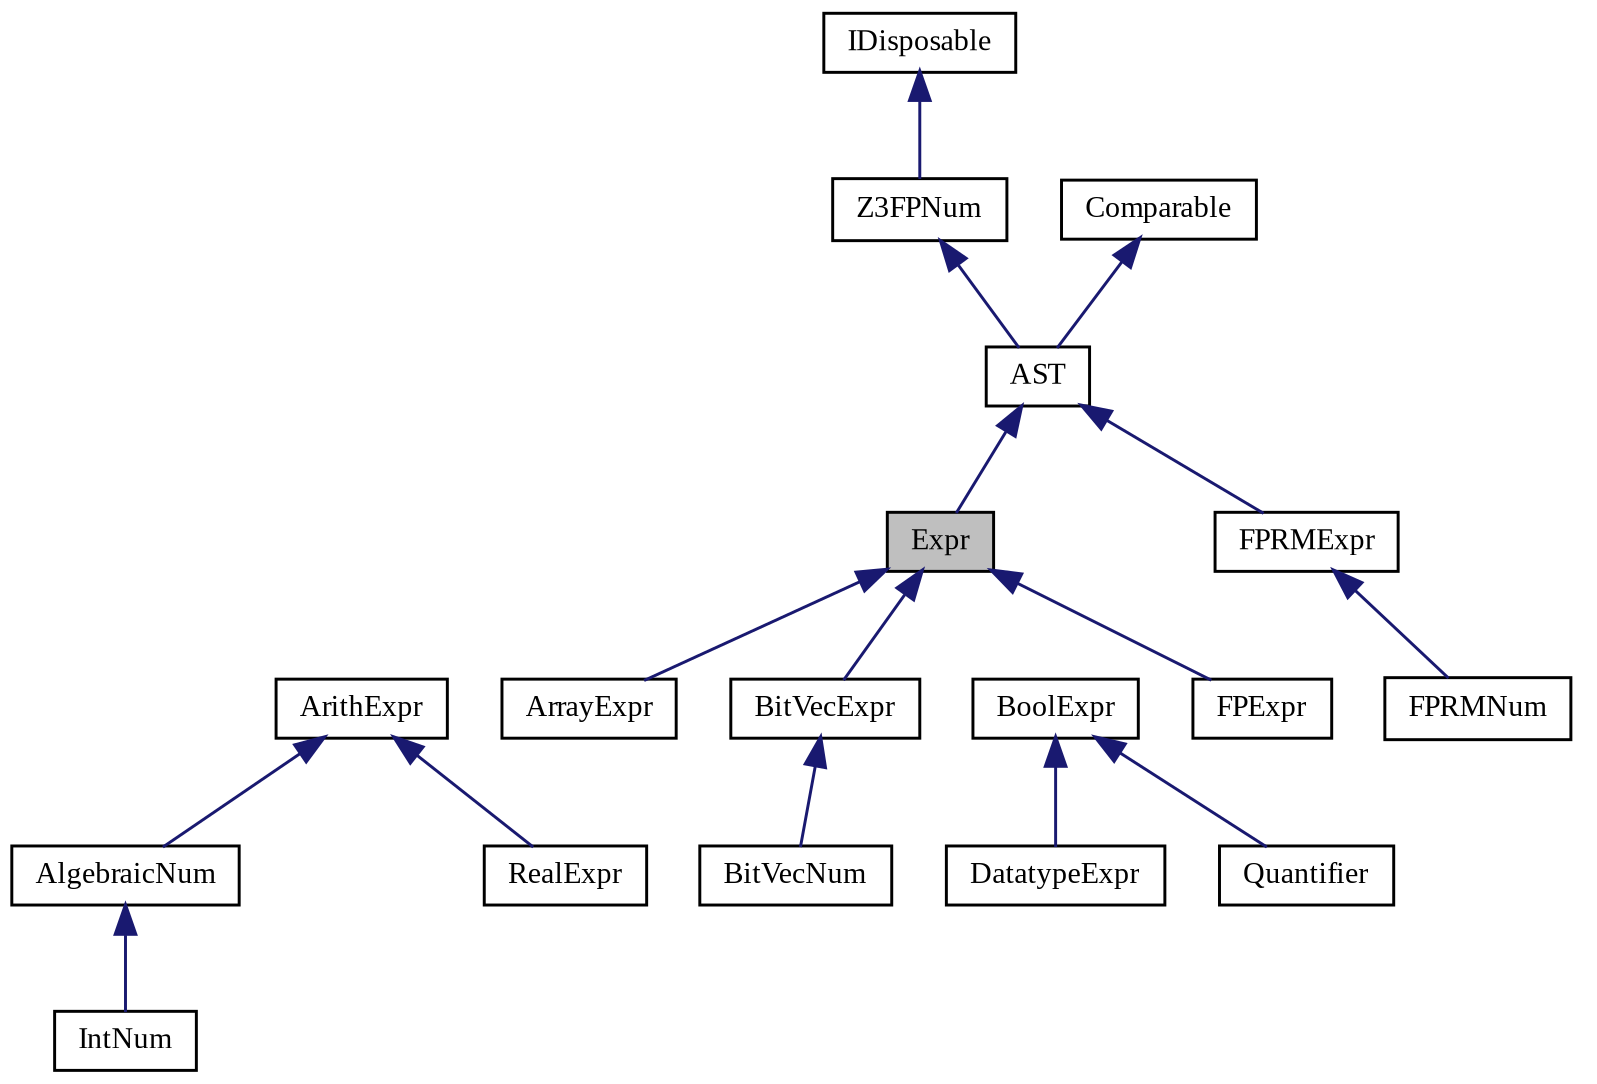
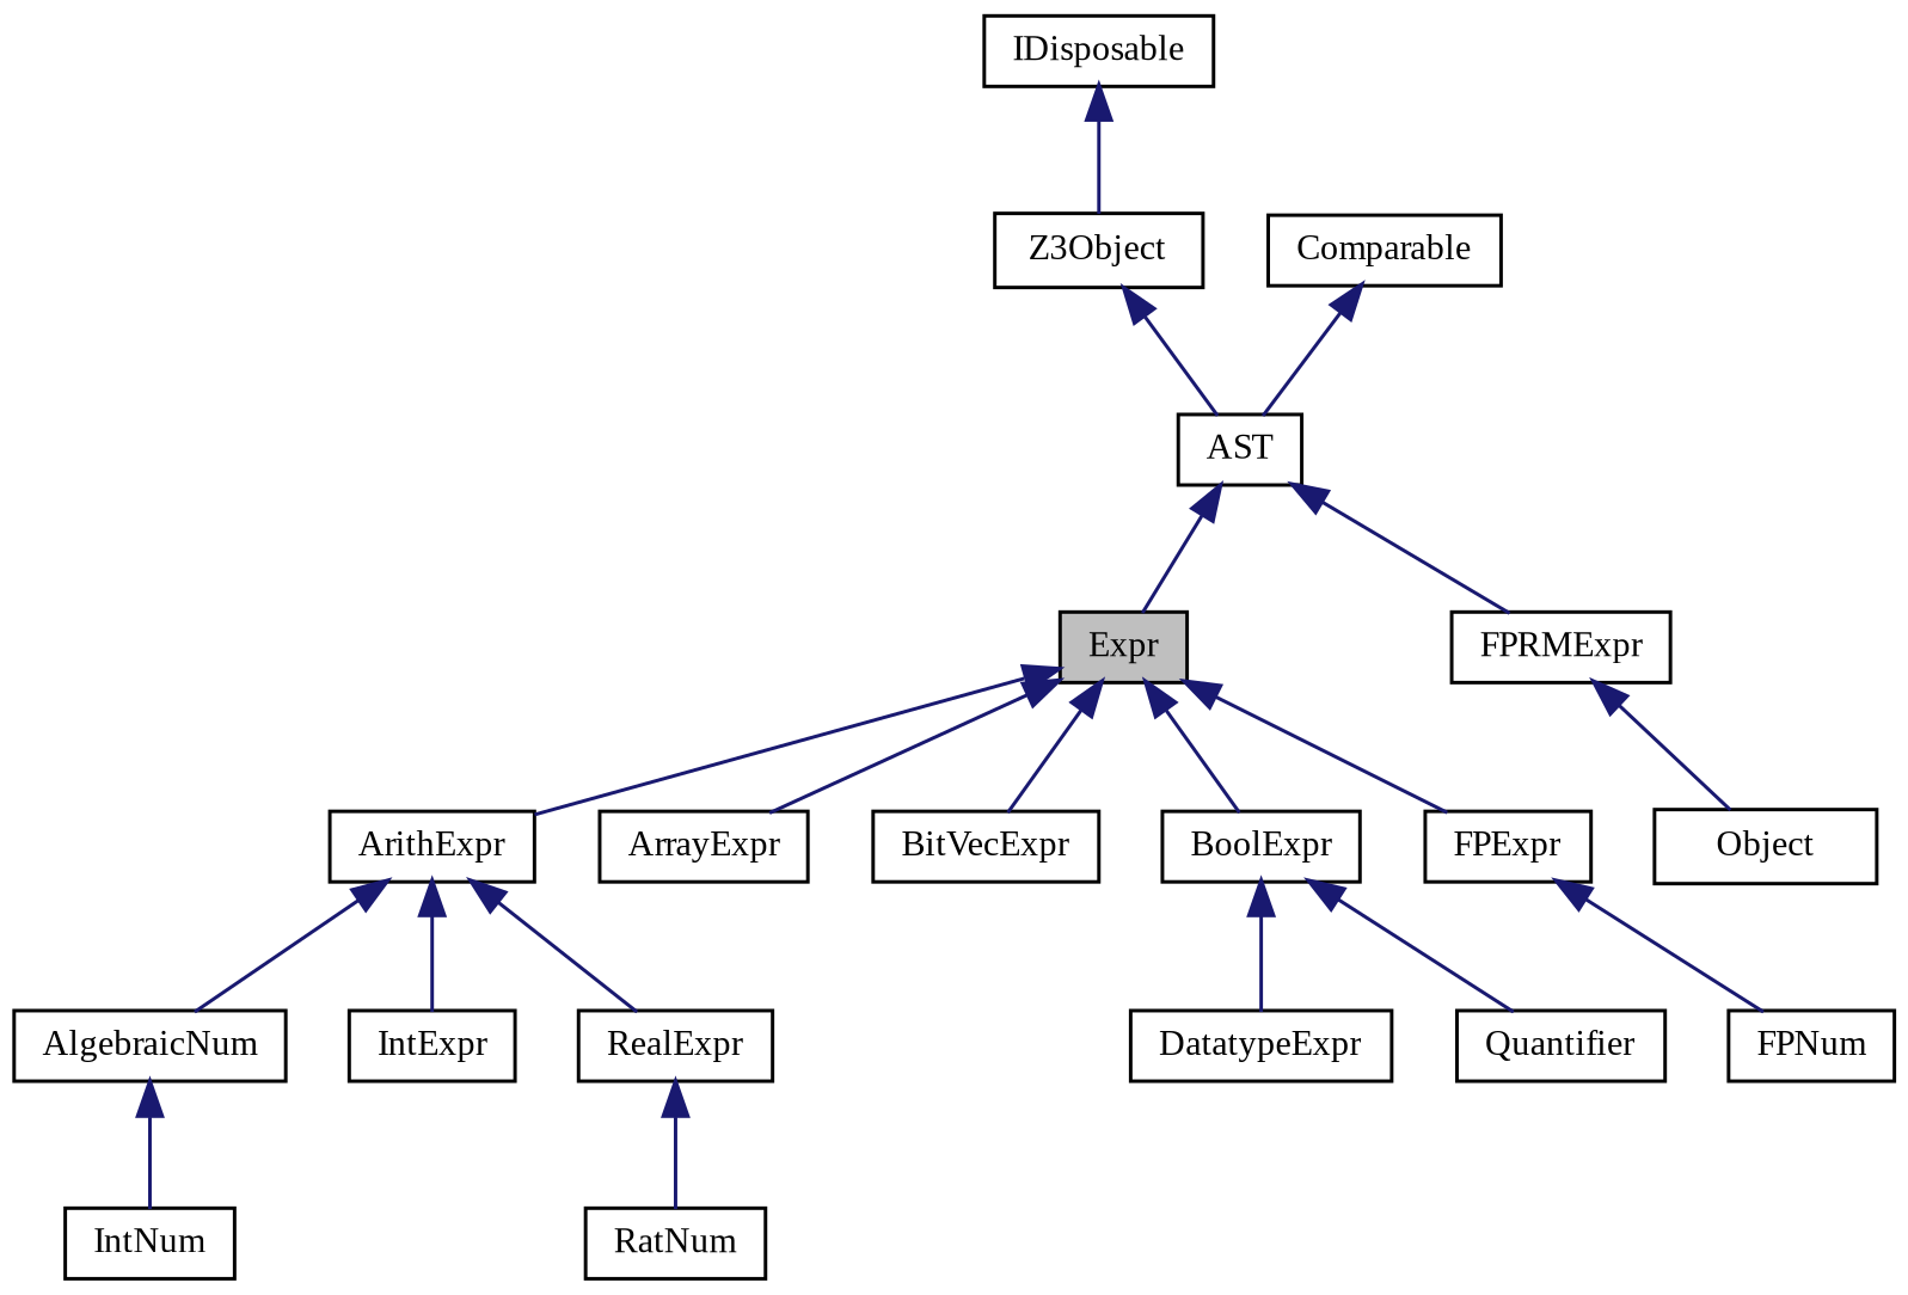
  digraph {
    fontname="Liberation Serif"
    node [color=black fillcolor=white fontname="Liberation Serif" fontsize=10 shape=record style=filled]
    edge [color=midnightblue dir=back fontname="Liberation Serif" fontsize=10 labelfontname=Helvetica labelfontsize=10 style=solid]
    n1 [fillcolor=grey75 fontcolor=black height=0.2 label=Expr width=0.4]
    n2 [height=0.2 label=ArithExpr width=0.4]
    n3 [height=0.2 label=ArrayExpr width=0.4]
    n4 [height=0.2 label=BitVecExpr width=0.4]
    n5 [height=0.2 label=BoolExpr width=0.4]
    n6 [height=0.2 label=FPExpr width=0.4]
    n7 [height=0.2 label=AlgebraicNum width=0.4]
+   n8 [height=0.2 label=IntExpr width=0.4]
    n9 [height=0.2 label=RealExpr width=0.4]
-   n10 [height=0.2 label=BitVecNum width=0.4]
    n11 [height=0.2 label=DatatypeExpr width=0.4]
    n12 [height=0.2 label=Quantifier width=0.4]
+   n13 [height=0.2 label=FPNum width=0.4]
    n14 [height=0.2 label=FPRMExpr width=0.4]
-   n15 [height=0.2 label=FPRMNum width=0.4]
+   n15 [height=0.2 label=Object width=0.4]
    n16 [height=0.2 label=AST width=0.4]
-   n17 [height=0.2 label=Z3FPNum width=0.4]
+   n17 [height=0.2 label=Z3Object width=0.4]
    n18 [height=0.2 label=IDisposable width=0.4]
    n19 [height=0.2 label=Comparable width=0.4]
    n20 [height=0.2 label=IntNum width=0.4]
+   n21 [height=0.2 label=RatNum width=0.4]
+   n1 -> n2
    n1 -> n3
    n1 -> n4
+   n1 -> n5
    n1 -> n6
    n2 -> n7
+   n2 -> n8
    n2 -> n9
-   n4 -> n10
    n5 -> n11
    n5 -> n12
+   n6 -> n13
    n7 -> n20
+   n9 -> n21
    n14 -> n15
    n16 -> n1
    n16 -> n14
    n17 -> n16
    n18 -> n17
    n19 -> n16
  }
